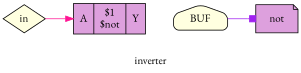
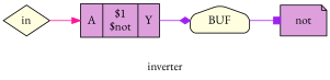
  digraph {
    fontname="EB Garamond"
    label=inverter
    rankdir=LR
    remincross=true
    node [fillcolor=plum fontname="EB Garamond" style=filled]
    edge [color=purple fontcolor=black fontname="EB Garamond" headport=w tailport=e]
    n1 [color=black fontcolor=black label=not shape=note]
    n2 [color=black fillcolor=lightyellow fontcolor=black label=in shape=diamond]
    n3 [label="{{<p4> A}|$1\n$not|{<p5> Y}}" shape=record]
    n4 [fillcolor=lightyellow label=BUF shape=house style="rounded,filled"]
    n2 -> n3 [arrowhead=normal color=deeppink headport="p4:w"]
+   n3 -> n4 [arrowhead=diamond tailport="p5:e"]
    n4 -> n1 [arrowhead=box]
  }
